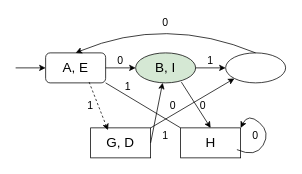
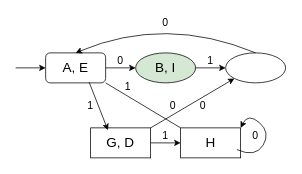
  <mxCell id="0" />
  <mxCell id="1" parent="0" />
  <mxCell id="2" value="A, E" style="whiteSpace=wrap;html=1;fontSize=18;rounded=1;" vertex="1" parent="1"><mxGeometry x="60" y="70" width="80" height="40" as="geometry" /></mxCell>
  <mxCell id="3" value="B, I" style="ellipse;whiteSpace=wrap;html=1;fontSize=18;fillColor=#d5e8d4;" vertex="1" parent="1"><mxGeometry x="180" y="70" width="80" height="40" as="geometry" /></mxCell>
  <mxCell id="4" value="" style="ellipse;whiteSpace=wrap;html=1;fontSize=18;" vertex="1" parent="1"><mxGeometry x="300" y="70" width="80" height="40" as="geometry" /></mxCell>
  <mxCell id="5" value="G, D" style="whiteSpace=wrap;html=1;fontSize=18;rounded=0;" vertex="1" parent="1"><mxGeometry x="120" y="170" width="80" height="40" as="geometry" /></mxCell>
  <mxCell id="6" value="H" style="whiteSpace=wrap;html=1;fontSize=18;rounded=0;" vertex="1" parent="1"><mxGeometry x="240" y="170" width="80" height="40" as="geometry" /></mxCell>
  <mxCell id="7" value="" style="endArrow=classic;html=1;entryX=0;entryY=0.5;entryDx=0;entryDy=0;fontSize=18;" edge="1" parent="1" target="2"><mxGeometry width="50" height="50" relative="1" as="geometry"><mxPoint x="20" y="90" as="sourcePoint" /><mxPoint x="50" y="85" as="targetPoint" /></mxGeometry></mxCell>
  <mxCell id="8" value="" style="endArrow=classic;html=1;fontSize=18;entryX=0;entryY=1;entryDx=0;entryDy=0;exitX=1;exitY=0;exitDx=0;exitDy=0;" edge="1" parent="1" source="5" target="4"><mxGeometry width="50" height="50" relative="1" as="geometry"><mxPoint x="10" y="280" as="sourcePoint" /><mxPoint x="60" y="230" as="targetPoint" /></mxGeometry></mxCell>
- <mxCell id="9" value="" style="endArrow=classic;html=1;fontSize=18;exitX=1;exitY=0.5;exitDx=0;exitDy=0;" edge="1" parent="1" source="5" target="3"><mxGeometry width="50" height="50" relative="1" as="geometry"><mxPoint x="10" y="280" as="sourcePoint" /><mxPoint x="60" y="230" as="targetPoint" /></mxGeometry></mxCell>
- <mxCell id="10" value="" style="endArrow=classic;html=1;fontSize=18;exitX=0.725;exitY=0.975;exitDx=0;exitDy=0;entryX=0.288;entryY=0.075;entryDx=0;entryDy=0;entryPerimeter=0;exitPerimeter=0;dashed=1;" edge="1" parent="1" source="2" target="5"><mxGeometry width="50" height="50" relative="1" as="geometry"><mxPoint x="10" y="280" as="sourcePoint" /><mxPoint x="70" y="180" as="targetPoint" /></mxGeometry></mxCell>
+ <mxCell id="9" value="" style="endArrow=classic;html=1;fontSize=18;exitX=1;exitY=0.5;exitDx=0;exitDy=0;entryX=0;entryY=0.5;entryDx=0;entryDy=0;" edge="1" parent="1" source="5" target="6"><mxGeometry width="50" height="50" relative="1" as="geometry"><mxPoint x="10" y="280" as="sourcePoint" /><mxPoint x="60" y="230" as="targetPoint" /></mxGeometry></mxCell>
+ <mxCell id="10" value="" style="endArrow=classic;html=1;fontSize=18;exitX=0.725;exitY=0.975;exitDx=0;exitDy=0;entryX=0.288;entryY=0.075;entryDx=0;entryDy=0;entryPerimeter=0;exitPerimeter=0;" edge="1" parent="1" source="2" target="5"><mxGeometry width="50" height="50" relative="1" as="geometry"><mxPoint x="10" y="280" as="sourcePoint" /><mxPoint x="70" y="180" as="targetPoint" /></mxGeometry></mxCell>
  <mxCell id="11" value="" style="endArrow=classic;html=1;fontSize=18;exitX=1;exitY=0.5;exitDx=0;exitDy=0;entryX=0;entryY=0.5;entryDx=0;entryDy=0;" edge="1" parent="1" source="2" target="3"><mxGeometry width="50" height="50" relative="1" as="geometry"><mxPoint x="0" y="360" as="sourcePoint" /><mxPoint x="50" y="310" as="targetPoint" /></mxGeometry></mxCell>
  <mxCell id="12" value="" style="endArrow=classic;html=1;fontSize=18;exitX=1;exitY=0.5;exitDx=0;exitDy=0;entryX=0;entryY=0.5;entryDx=0;entryDy=0;" edge="1" parent="1" source="3" target="4"><mxGeometry width="50" height="50" relative="1" as="geometry"><mxPoint x="-10" y="440" as="sourcePoint" /><mxPoint x="40" y="390" as="targetPoint" /></mxGeometry></mxCell>
  <mxCell id="13" value="" style="curved=1;endArrow=classic;html=1;fontSize=18;exitX=0.5;exitY=0;exitDx=0;exitDy=0;entryX=0.5;entryY=0;entryDx=0;entryDy=0;" edge="1" parent="1" source="4" target="2"><mxGeometry width="50" height="50" relative="1" as="geometry"><mxPoint x="-10" y="180" as="sourcePoint" /><mxPoint x="60" y="230" as="targetPoint" /><Array as="points"><mxPoint x="220" y="20" /></Array></mxGeometry></mxCell>
- <mxCell id="14" value="" style="endArrow=classic;html=1;fontSize=18;exitX=0.763;exitY=0.975;exitDx=0;exitDy=0;exitPerimeter=0;entryX=0.5;entryY=0;entryDx=0;entryDy=0;" edge="1" parent="1" source="3" target="6"><mxGeometry width="50" height="50" relative="1" as="geometry"><mxPoint x="250" y="120" as="sourcePoint" /><mxPoint x="60" y="230" as="targetPoint" /></mxGeometry></mxCell>
  <mxCell id="15" value="" style="curved=1;endArrow=classic;html=1;fontSize=18;exitX=0.938;exitY=0.725;exitDx=0;exitDy=0;entryX=1;entryY=0;entryDx=0;entryDy=0;exitPerimeter=0;" edge="1" parent="1" source="6" target="6"><mxGeometry width="50" height="50" relative="1" as="geometry"><mxPoint x="10" y="280" as="sourcePoint" /><mxPoint x="60" y="230" as="targetPoint" /><Array as="points"><mxPoint x="340" y="210" /><mxPoint x="360" y="176" /><mxPoint x="330" y="150" /></Array></mxGeometry></mxCell>
  <mxCell id="16" value="" style="endArrow=none;html=1;fontSize=18;exitX=0;exitY=0;exitDx=0;exitDy=0;entryX=1;entryY=1;entryDx=0;entryDy=0;" edge="1" parent="1" source="6" target="2"><mxGeometry width="50" height="50" relative="1" as="geometry"><mxPoint x="10" y="280" as="sourcePoint" /><mxPoint x="60" y="230" as="targetPoint" /></mxGeometry></mxCell>
  <mxCell id="17" value="0" style="text;html=1;strokeColor=none;fillColor=none;align=center;verticalAlign=middle;whiteSpace=wrap;rounded=0;fontSize=14;" vertex="1" parent="1"><mxGeometry x="140" y="70" width="40" height="20" as="geometry" /></mxCell>
  <mxCell id="18" value="0" style="text;html=1;strokeColor=none;fillColor=none;align=center;verticalAlign=middle;whiteSpace=wrap;rounded=0;fontSize=14;" vertex="1" parent="1"><mxGeometry x="320" y="170" width="40" height="20" as="geometry" /></mxCell>
  <mxCell id="19" value="0" style="text;html=1;strokeColor=none;fillColor=none;align=center;verticalAlign=middle;whiteSpace=wrap;rounded=0;fontSize=14;" vertex="1" parent="1"><mxGeometry x="210" y="130" width="40" height="20" as="geometry" /></mxCell>
  <mxCell id="20" value="0" style="text;html=1;strokeColor=none;fillColor=none;align=center;verticalAlign=middle;whiteSpace=wrap;rounded=0;fontSize=14;" vertex="1" parent="1"><mxGeometry x="250" y="130" width="40" height="20" as="geometry" /></mxCell>
  <mxCell id="21" value="1" style="text;html=1;strokeColor=none;fillColor=none;align=center;verticalAlign=middle;whiteSpace=wrap;rounded=0;fontSize=14;" vertex="1" parent="1"><mxGeometry x="260" y="70" width="40" height="20" as="geometry" /></mxCell>
  <mxCell id="22" value="1" style="text;html=1;strokeColor=none;fillColor=none;align=center;verticalAlign=middle;whiteSpace=wrap;rounded=0;fontSize=14;" vertex="1" parent="1"><mxGeometry x="100" y="130" width="40" height="20" as="geometry" /></mxCell>
  <mxCell id="23" value="1" style="text;html=1;strokeColor=none;fillColor=none;align=center;verticalAlign=middle;whiteSpace=wrap;rounded=0;fontSize=14;" vertex="1" parent="1"><mxGeometry x="150" y="105" width="40" height="20" as="geometry" /></mxCell>
  <mxCell id="24" value="1" style="text;html=1;strokeColor=none;fillColor=none;align=center;verticalAlign=middle;whiteSpace=wrap;rounded=0;fontSize=14;" vertex="1" parent="1"><mxGeometry x="200" y="170" width="40" height="20" as="geometry" /></mxCell>
  <mxCell id="25" value="0" style="text;html=1;strokeColor=none;fillColor=none;align=center;verticalAlign=middle;whiteSpace=wrap;rounded=0;fontSize=14;" vertex="1" parent="1"><mxGeometry x="210" y="20" width="20" height="20" as="geometry" /></mxCell>
